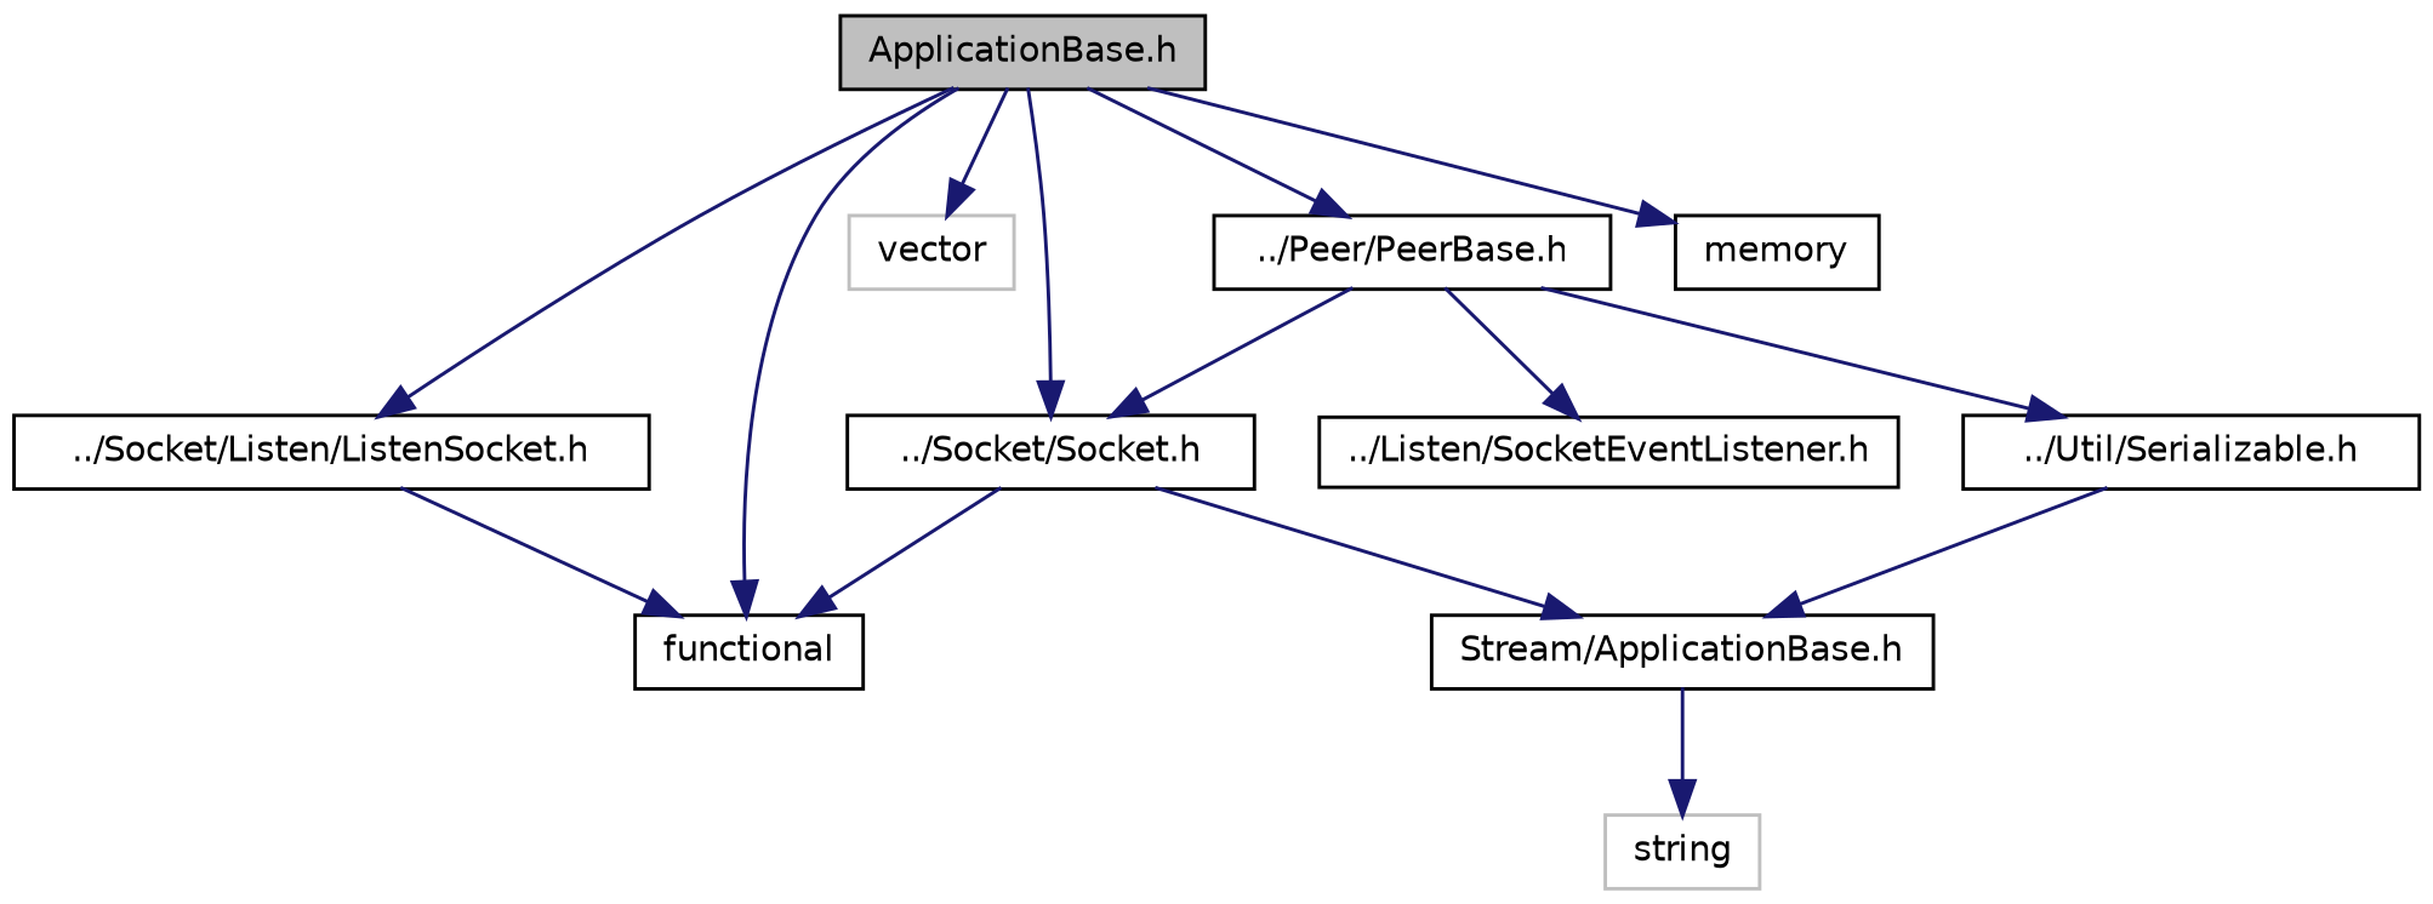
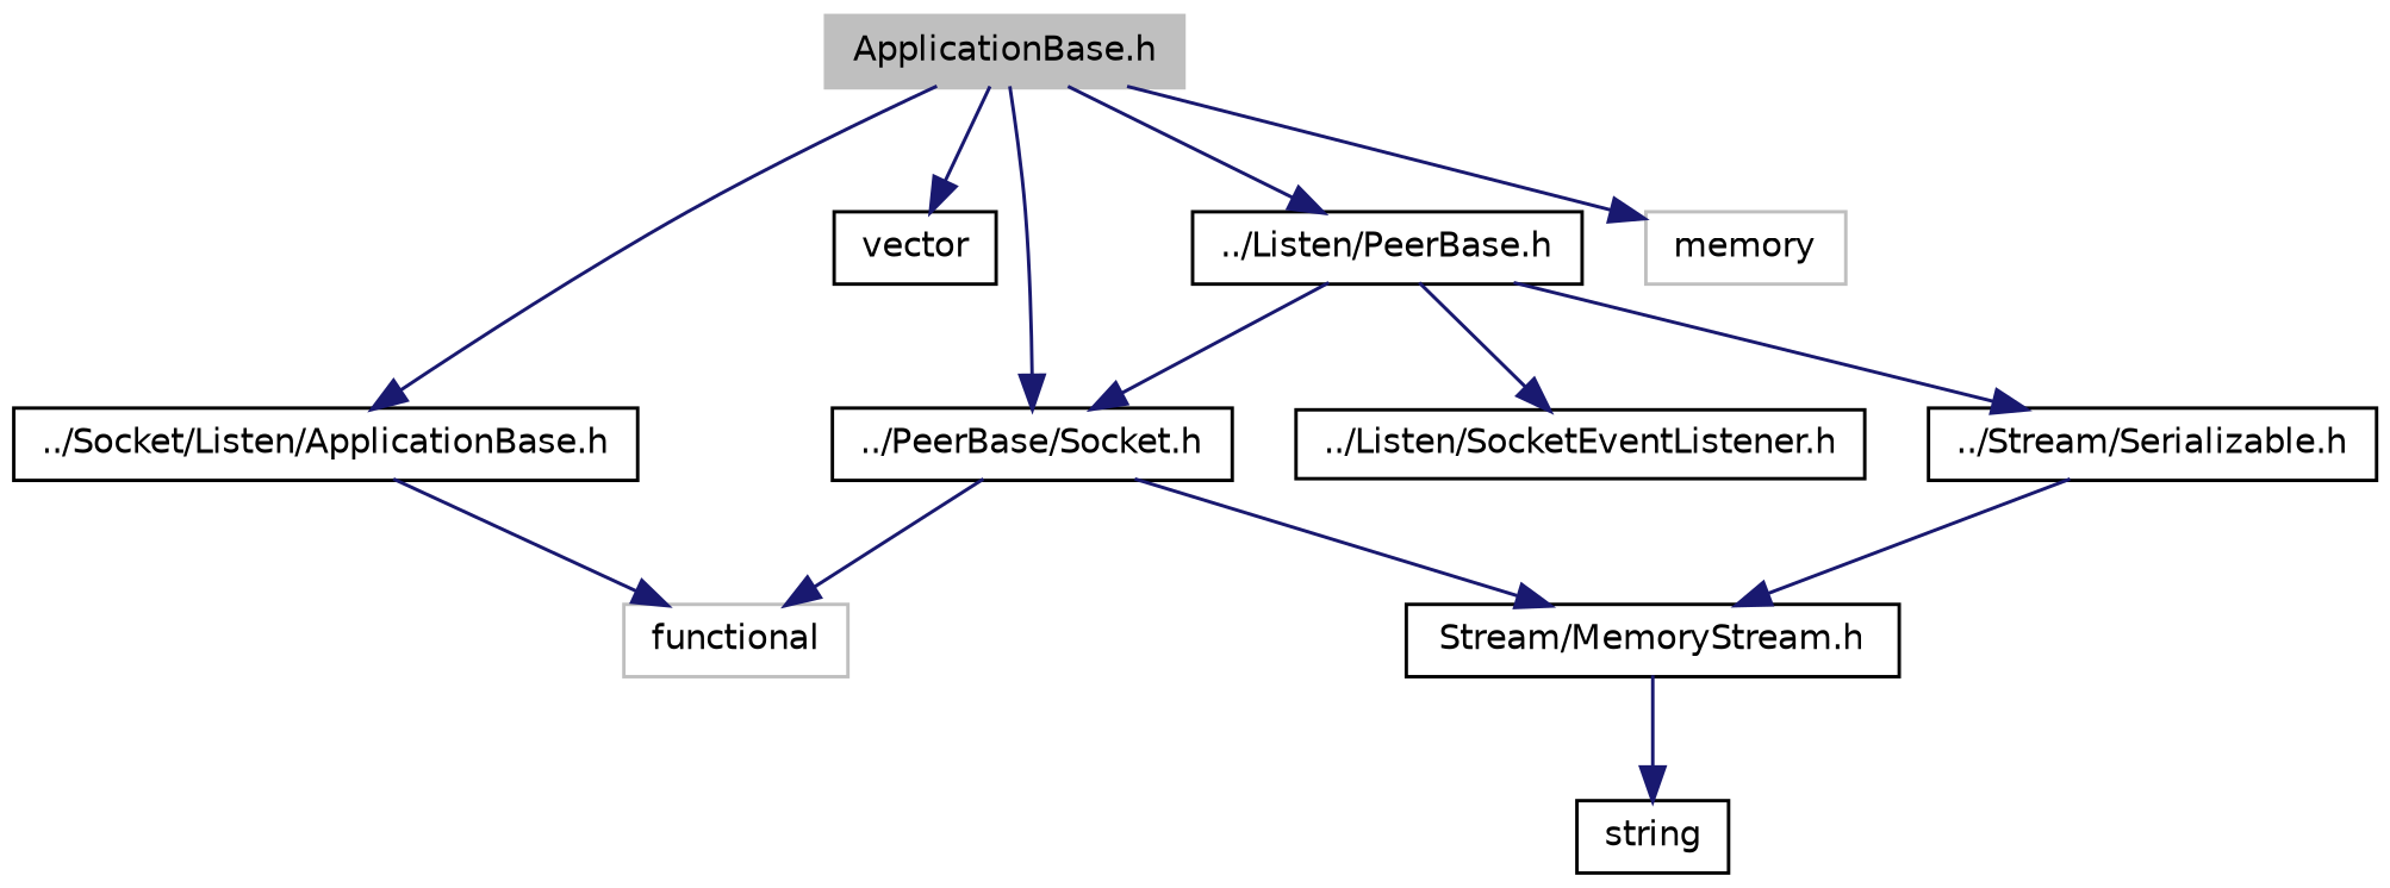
  digraph {
    node [color=black fillcolor=white fontname=Helvetica fontsize=10 shape=record style=filled]
    edge [color=midnightblue fontname=Helvetica fontsize=10 labelfontname=Helvetica labelfontsize=10 style=solid]
-   n1 [fillcolor=grey75 fontcolor=black height=0.2 label="ApplicationBase.h" width=0.4]
-   n2 [height=0.2 label="../Socket/Socket.h" width=0.4]
-   n3 [height=0.2 label=functional width=0.4]
-   n4 [color=grey75 height=0.2 label=vector width=0.4]
-   n5 [height=0.2 label="../Peer/PeerBase.h" width=0.4]
-   n6 [height=0.2 label="../Socket/Listen/ListenSocket.h" width=0.4]
-   n7 [height=0.2 label=memory width=0.4]
-   n8 [height=0.2 label="Stream/ApplicationBase.h" width=0.4]
+   n1 [color=grey75 fillcolor=grey75 fontcolor=black height=0.2 label="ApplicationBase.h" width=0.4]
+   n2 [height=0.2 label="../PeerBase/Socket.h" width=0.4]
+   n3 [color=grey75 height=0.2 label=functional width=0.4]
+   n4 [height=0.2 label=vector width=0.4]
+   n5 [height=0.2 label="../Listen/PeerBase.h" width=0.4]
+   n6 [height=0.2 label="../Socket/Listen/ApplicationBase.h" width=0.4]
+   n7 [color=grey75 height=0.2 label=memory width=0.4]
+   n8 [height=0.2 label="Stream/MemoryStream.h" width=0.4]
    n9 [height=0.2 label="../Listen/SocketEventListener.h" width=0.4]
-   n10 [height=0.2 label="../Util/Serializable.h" width=0.4]
-   n11 [color=grey75 height=0.2 label=string width=0.4]
+   n10 [height=0.2 label="../Stream/Serializable.h" width=0.4]
+   n11 [height=0.2 label=string width=0.4]
    n1 -> n2
-   n1 -> n3
    n1 -> n4
    n1 -> n5
    n1 -> n6
    n1 -> n7
    n2 -> n3
    n2 -> n8
    n5 -> n2
    n5 -> n9
    n5 -> n10
    n6 -> n3
    n8 -> n11
    n10 -> n8
  }
